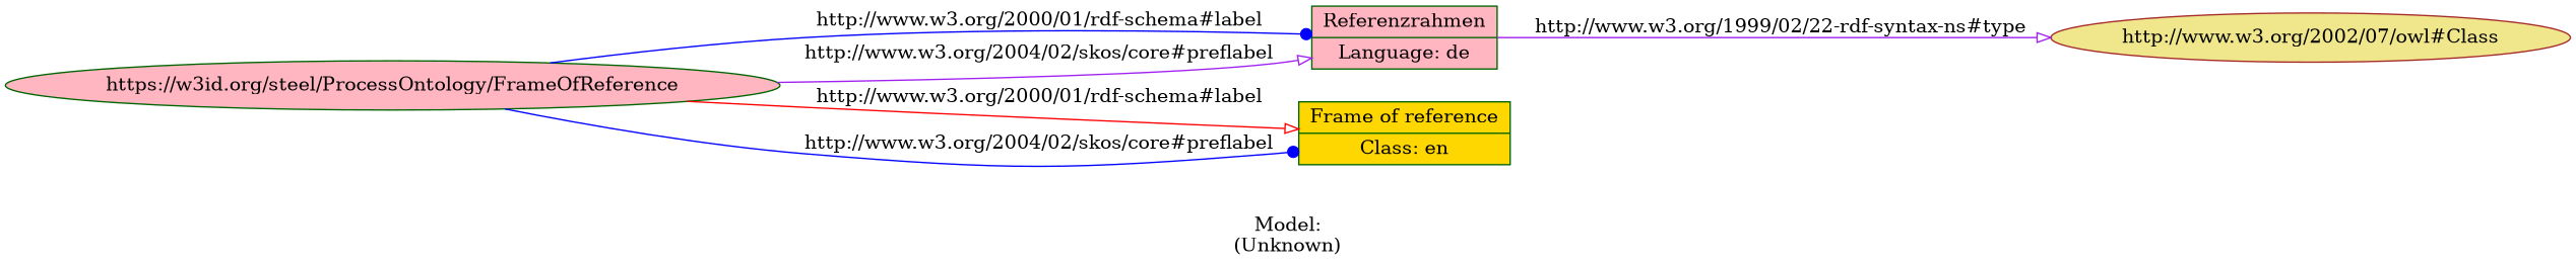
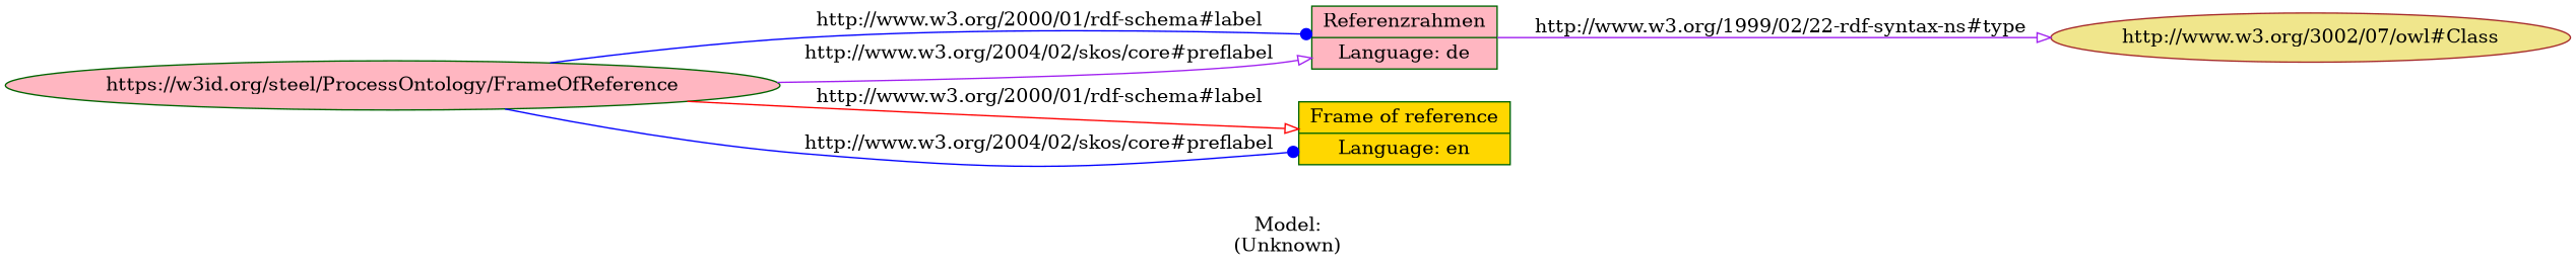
  digraph {
    label="\n\nModel:\n(Unknown)"
    rankdir=LR
    node [color=darkgreen fillcolor=lightpink shape=ellipse style=filled]
    edge [arrowhead=onormal color=blue]
    n1 [label="https://w3id.org/steel/ProcessOntology/FrameOfReference"]
    n2 [label="Referenzrahmen|Language: de" shape=record]
-   n3 [fillcolor=gold label="Frame of reference|Class: en" shape=record]
-   n4 [color=brown fillcolor=khaki label="http://www.w3.org/2002/07/owl#Class"]
+   n3 [fillcolor=gold label="Frame of reference|Language: en" shape=record]
+   n4 [color=brown fillcolor=khaki label="http://www.w3.org/3002/07/owl#Class"]
    n1 -> n2 [arrowhead=dot label="http://www.w3.org/2000/01/rdf-schema#label"]
    n1 -> n2 [color=purple label="http://www.w3.org/2004/02/skos/core#preflabel"]
    n1 -> n3 [color=red label="http://www.w3.org/2000/01/rdf-schema#label"]
    n1 -> n3 [arrowhead=dot label="http://www.w3.org/2004/02/skos/core#preflabel"]
    n2 -> n4 [color=purple label="http://www.w3.org/1999/02/22-rdf-syntax-ns#type"]
  }
